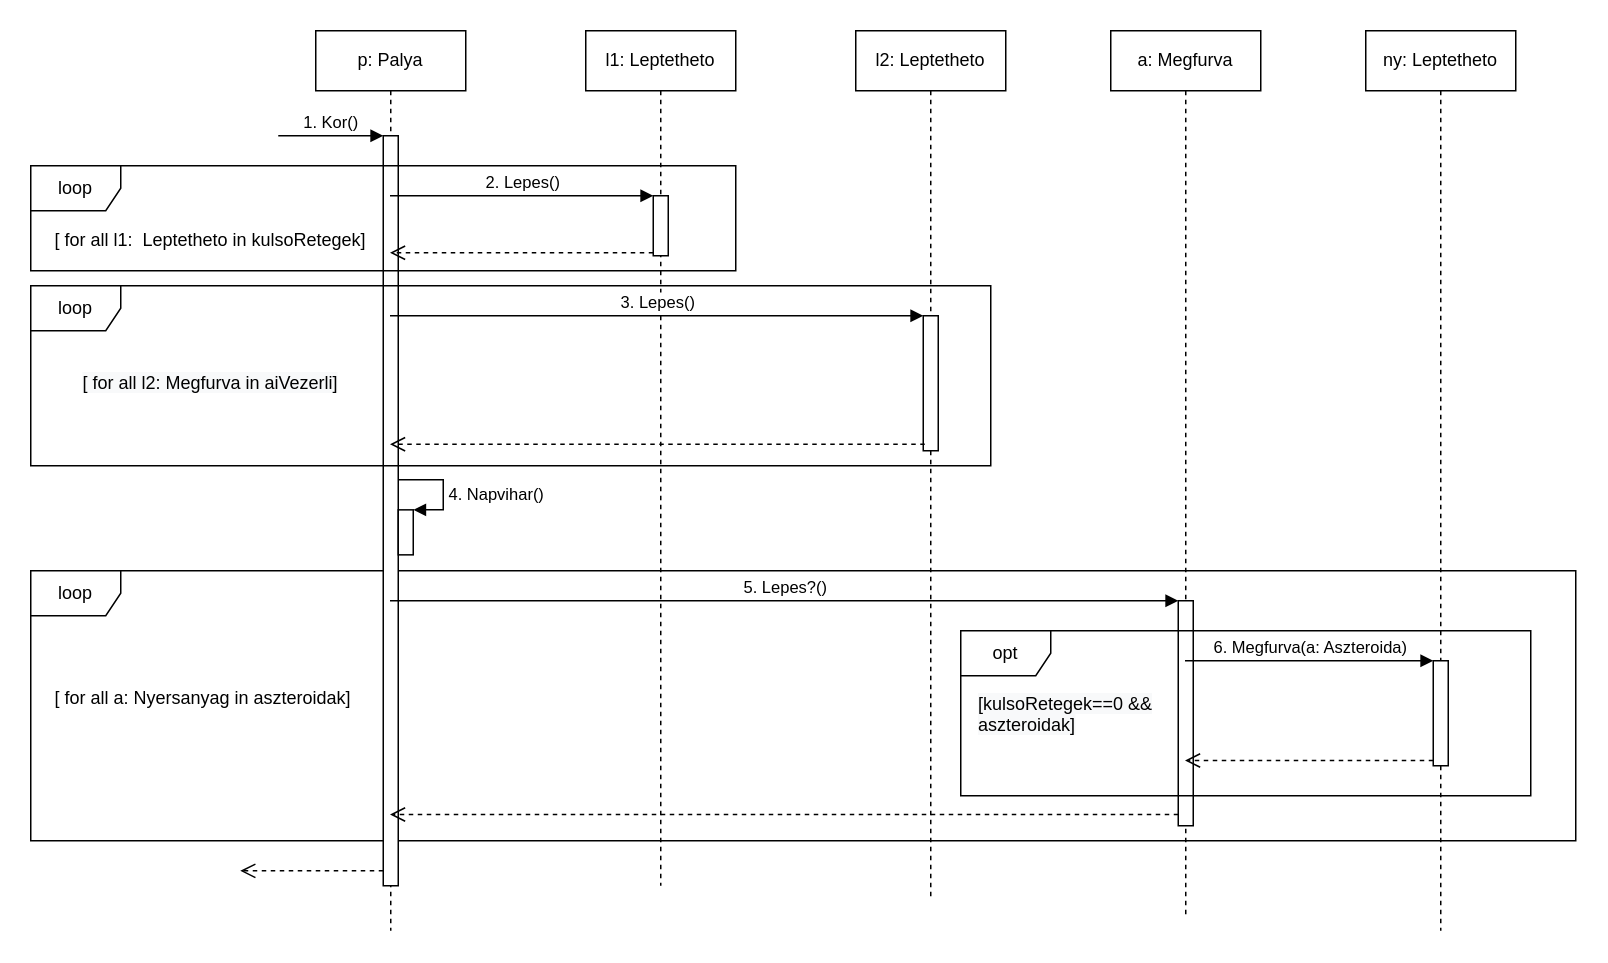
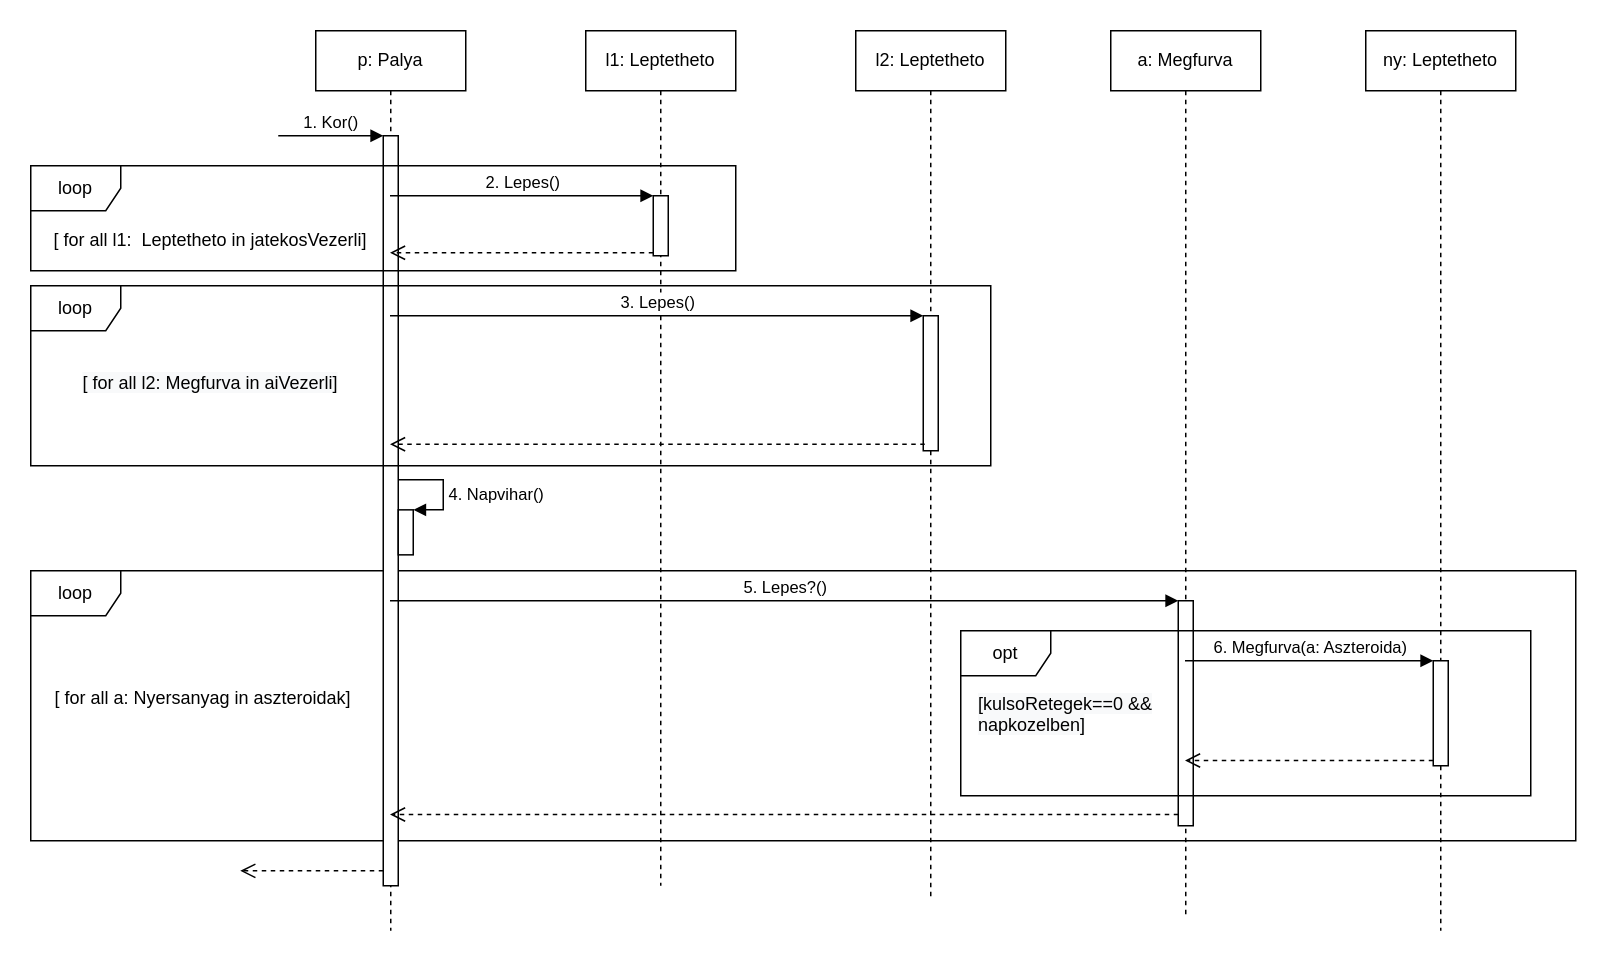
  <mxCell id="0" />
  <mxCell id="1" parent="0" />
  <mxCell id="2" value="loop" style="shape=umlFrame;whiteSpace=wrap;html=1;" vertex="1" parent="1"><mxGeometry x="20" y="380" width="1030" height="180" as="geometry" /></mxCell>
  <mxCell id="3" value="p: Palya" style="shape=umlLifeline;perimeter=lifelinePerimeter;whiteSpace=wrap;html=1;container=1;collapsible=0;recursiveResize=0;outlineConnect=0;" parent="1" vertex="1"><mxGeometry x="210" y="20" width="100" height="600" as="geometry" /></mxCell>
  <mxCell id="4" value="" style="html=1;points=[];perimeter=orthogonalPerimeter;" parent="3" vertex="1"><mxGeometry x="45" y="70" width="10" height="500" as="geometry" /></mxCell>
  <mxCell id="5" value="1. Kor()" style="html=1;verticalAlign=bottom;endArrow=block;entryX=0;entryY=0;" parent="3" target="4" edge="1"><mxGeometry relative="1" as="geometry"><mxPoint x="-25" y="70" as="sourcePoint" /></mxGeometry></mxCell>
  <mxCell id="6" value="" style="html=1;verticalAlign=bottom;endArrow=open;dashed=1;endSize=8;exitX=0.033;exitY=0.989;exitDx=0;exitDy=0;exitPerimeter=0;" parent="3" edge="1"><mxGeometry x="-0.274" y="-94" relative="1" as="geometry"><mxPoint x="-50.33" y="560.05" as="targetPoint" /><mxPoint as="offset" /><mxPoint x="45.0" y="560" as="sourcePoint" /></mxGeometry></mxCell>
  <mxCell id="7" value="" style="html=1;points=[];perimeter=orthogonalPerimeter;" parent="3" vertex="1"><mxGeometry x="55" y="319.4" width="10" height="30" as="geometry" /></mxCell>
  <mxCell id="8" value="4. Napvihar()" style="edgeStyle=orthogonalEdgeStyle;html=1;align=left;spacingLeft=2;endArrow=block;rounded=0;entryX=1;entryY=0;" parent="3" target="7" edge="1"><mxGeometry x="0.143" relative="1" as="geometry"><mxPoint x="55" y="299.4" as="sourcePoint" /><Array as="points"><mxPoint x="85" y="299.4" /><mxPoint x="85" y="319.4" /></Array><mxPoint as="offset" /></mxGeometry></mxCell>
  <mxCell id="9" value="l1: Leptetheto" style="shape=umlLifeline;perimeter=lifelinePerimeter;whiteSpace=wrap;html=1;container=1;collapsible=0;recursiveResize=0;outlineConnect=0;" parent="1" vertex="1"><mxGeometry x="390" y="20" width="100" height="570" as="geometry" /></mxCell>
  <mxCell id="10" value="" style="html=1;points=[];perimeter=orthogonalPerimeter;" parent="9" vertex="1"><mxGeometry x="45" y="110" width="10" height="40" as="geometry" /></mxCell>
  <mxCell id="11" value="l2: Leptetheto" style="shape=umlLifeline;perimeter=lifelinePerimeter;whiteSpace=wrap;html=1;container=1;collapsible=0;recursiveResize=0;outlineConnect=0;" parent="1" vertex="1"><mxGeometry x="570" y="20" width="100" height="580" as="geometry" /></mxCell>
  <mxCell id="12" value="" style="html=1;points=[];perimeter=orthogonalPerimeter;" parent="11" vertex="1"><mxGeometry x="45" y="190" width="10" height="90" as="geometry" /></mxCell>
  <mxCell id="13" value="2. Lepes()" style="html=1;verticalAlign=bottom;endArrow=block;entryX=0;entryY=0;" parent="1" source="3" target="10" edge="1"><mxGeometry relative="1" as="geometry"><mxPoint x="365" y="110" as="sourcePoint" /></mxGeometry></mxCell>
  <mxCell id="14" value="" style="html=1;verticalAlign=bottom;endArrow=open;dashed=1;endSize=8;exitX=0;exitY=0.95;" parent="1" source="10" target="3" edge="1"><mxGeometry x="-0.031" y="-6" relative="1" as="geometry"><mxPoint x="365" y="186" as="targetPoint" /><mxPoint as="offset" /></mxGeometry></mxCell>
  <mxCell id="15" value="3. Lepes()" style="html=1;verticalAlign=bottom;endArrow=block;entryX=0;entryY=0;" parent="1" source="3" target="12" edge="1"><mxGeometry relative="1" as="geometry"><mxPoint x="545" y="210" as="sourcePoint" /></mxGeometry></mxCell>
  <mxCell id="16" value="" style="html=1;verticalAlign=bottom;endArrow=open;dashed=1;endSize=8;exitX=0.1;exitY=0.989;exitDx=0;exitDy=0;exitPerimeter=0;" parent="1" edge="1"><mxGeometry relative="1" as="geometry"><mxPoint x="259.5" y="295.66" as="targetPoint" /><mxPoint x="616" y="295.66" as="sourcePoint" /></mxGeometry></mxCell>
  <mxCell id="17" value="loop" style="shape=umlFrame;whiteSpace=wrap;html=1;" parent="1" vertex="1"><mxGeometry x="20" y="110" width="470" height="70" as="geometry" /></mxCell>
- <mxCell id="18" value="[ for all l1:&amp;nbsp; Leptetheto in kulsoRetegek]" style="text;html=1;strokeColor=none;fillColor=none;align=center;verticalAlign=middle;whiteSpace=wrap;rounded=0;" parent="1" vertex="1"><mxGeometry x="30" y="150" width="220" height="20" as="geometry" /></mxCell>
+ <mxCell id="18" value="[ for all l1:&amp;nbsp; Leptetheto in jatekosVezerli]" style="text;html=1;strokeColor=none;fillColor=none;align=center;verticalAlign=middle;whiteSpace=wrap;rounded=0;" parent="1" vertex="1"><mxGeometry x="30" y="150" width="220" height="20" as="geometry" /></mxCell>
  <mxCell id="19" value="loop" style="shape=umlFrame;whiteSpace=wrap;html=1;" parent="1" vertex="1"><mxGeometry x="20" y="190" width="640" height="120" as="geometry" /></mxCell>
  <mxCell id="20" value="&lt;br&gt;&lt;br&gt;&lt;span style=&quot;color: rgb(0 , 0 , 0) ; font-family: &amp;#34;helvetica&amp;#34; ; font-size: 12px ; font-style: normal ; font-weight: 400 ; letter-spacing: normal ; text-align: center ; text-indent: 0px ; text-transform: none ; word-spacing: 0px ; background-color: rgb(248 , 249 , 250) ; display: inline ; float: none&quot;&gt;[ for all l2: Megfurva in aiVezerli]&lt;/span&gt;" style="text;html=1;strokeColor=none;fillColor=none;align=center;verticalAlign=middle;whiteSpace=wrap;rounded=0;" parent="1" vertex="1"><mxGeometry x="20" y="230" width="240" height="20" as="geometry" /></mxCell>
  <mxCell id="21" value="a: Megfurva" style="shape=umlLifeline;perimeter=lifelinePerimeter;whiteSpace=wrap;html=1;container=1;collapsible=0;recursiveResize=0;outlineConnect=0;" vertex="1" parent="1"><mxGeometry x="740" y="20" width="100" height="590" as="geometry" /></mxCell>
  <mxCell id="22" value="" style="html=1;points=[];perimeter=orthogonalPerimeter;" vertex="1" parent="21"><mxGeometry x="45" y="380" width="10" height="150" as="geometry" /></mxCell>
  <mxCell id="23" value="5. Lepes?()" style="html=1;verticalAlign=bottom;endArrow=block;entryX=0;entryY=0;" edge="1" target="22" parent="1" source="3"><mxGeometry relative="1" as="geometry"><mxPoint x="715" y="390" as="sourcePoint" /></mxGeometry></mxCell>
  <mxCell id="24" value="" style="html=1;verticalAlign=bottom;endArrow=open;dashed=1;endSize=8;exitX=0;exitY=0.95;" edge="1" source="22" parent="1" target="3"><mxGeometry relative="1" as="geometry"><mxPoint x="715" y="466" as="targetPoint" /></mxGeometry></mxCell>
  <mxCell id="25" value="ny: Leptetheto" style="shape=umlLifeline;perimeter=lifelinePerimeter;whiteSpace=wrap;html=1;container=1;collapsible=0;recursiveResize=0;outlineConnect=0;" vertex="1" parent="1"><mxGeometry x="910" y="20" width="100" height="600" as="geometry" /></mxCell>
  <mxCell id="26" value="" style="html=1;points=[];perimeter=orthogonalPerimeter;" vertex="1" parent="25"><mxGeometry x="45" y="420" width="10" height="70" as="geometry" /></mxCell>
  <mxCell id="27" value="6. Megfurva(a: Aszteroida)" style="html=1;verticalAlign=bottom;endArrow=block;entryX=0;entryY=0;" edge="1" target="26" parent="1" source="21"><mxGeometry relative="1" as="geometry"><mxPoint x="885" y="430" as="sourcePoint" /></mxGeometry></mxCell>
  <mxCell id="28" value="" style="html=1;verticalAlign=bottom;endArrow=open;dashed=1;endSize=8;exitX=0;exitY=0.95;" edge="1" source="26" parent="1" target="21"><mxGeometry relative="1" as="geometry"><mxPoint x="885" y="506" as="targetPoint" /></mxGeometry></mxCell>
  <mxCell id="29" value="opt" style="shape=umlFrame;whiteSpace=wrap;html=1;" vertex="1" parent="1"><mxGeometry x="640" y="420" width="380" height="110" as="geometry" /></mxCell>
- <mxCell id="30" value="&lt;span style=&quot;color: rgb(0, 0, 0); font-family: helvetica; font-size: 12px; font-style: normal; font-weight: 400; letter-spacing: normal; text-align: center; text-indent: 0px; text-transform: none; word-spacing: 0px; background-color: rgb(248, 249, 250); display: inline; float: none;&quot;&gt;[kulsoRetegek==0 &amp;amp;&amp;amp; aszteroidak]&lt;/span&gt;" style="text;whiteSpace=wrap;html=1;" vertex="1" parent="1"><mxGeometry x="650" y="455" width="160" height="30" as="geometry" /></mxCell>
+ <mxCell id="30" value="&lt;span style=&quot;color: rgb(0, 0, 0); font-family: helvetica; font-size: 12px; font-style: normal; font-weight: 400; letter-spacing: normal; text-align: center; text-indent: 0px; text-transform: none; word-spacing: 0px; background-color: rgb(248, 249, 250); display: inline; float: none;&quot;&gt;[kulsoRetegek==0 &amp;amp;&amp;amp; napkozelben]&lt;/span&gt;" style="text;whiteSpace=wrap;html=1;" vertex="1" parent="1"><mxGeometry x="650" y="455" width="160" height="30" as="geometry" /></mxCell>
  <mxCell id="31" value="[ for all a: Nyersanyag in aszteroidak]" style="text;html=1;strokeColor=none;fillColor=none;align=center;verticalAlign=middle;whiteSpace=wrap;rounded=0;" vertex="1" parent="1"><mxGeometry x="30" y="455" width="210" height="20" as="geometry" /></mxCell>
